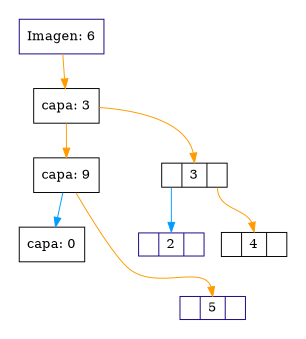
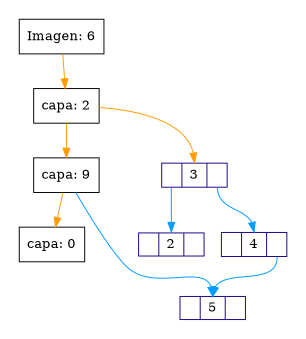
  digraph {
    node [shape=record]
    edge [color="#FF9B00" headport=f1]
-   n1 [color=black height=.1 label="<f0> | <f1> 3 | <f2>"]
+   n1 [color="#1A0082" height=.1 label="<f0> | <f1> 3 | <f2>"]
    n2 [color="#1A0082" height=.1 label="<f0> | <f1> 2 | <f2>"]
-   n3 [color=black height=.1 label="<f0> | <f1> 4 | <f2>"]
+   n3 [color="#1A0082" height=.1 label="<f0> | <f1> 4 | <f2>"]
    n4 [color="#1A0082" height=.1 label="<f0> | <f1> 5 | <f2>"]
-   n5 [fillcolor=white label="Imagen: 6" shape=box style=filled color="#1A0082"]
-   n6 [fillcolor=white label="capa: 3" shape=box style=filled]
+   n5 [fillcolor=white label="Imagen: 6" shape=box style=filled]
+   n6 [fillcolor=white label="capa: 2" shape=box style=filled]
    n7 [fillcolor=white label="capa: 9" shape=box style=filled]
    n8 [fillcolor=white label="capa: 0" shape=box style=filled]
    subgraph cluster_1 {
      color=white
      n1
      n2
      n3
      n4
    }
    subgraph cluster_2 {
      color=white
      n5
      n6
      n7
      n8
    }
    n1 -> n2 [color="#009BFF" tailport=f0]
-   n1 -> n3 [tailport=f2]
+   n1 -> n3 [color="#009BFF" tailport=f2]
+   n3 -> n4 [color="#009BFF" tailport=f2]
    n5 -> n6 [constraint=true]
    n6 -> n1
    n6 -> n7 [constraint=true]
-   n7 -> n4
-   n7 -> n8 [color="#009BFF" constraint=true]
+   n7 -> n4 [color="#009BFF"]
+   n7 -> n8 [constraint=true]
  }
